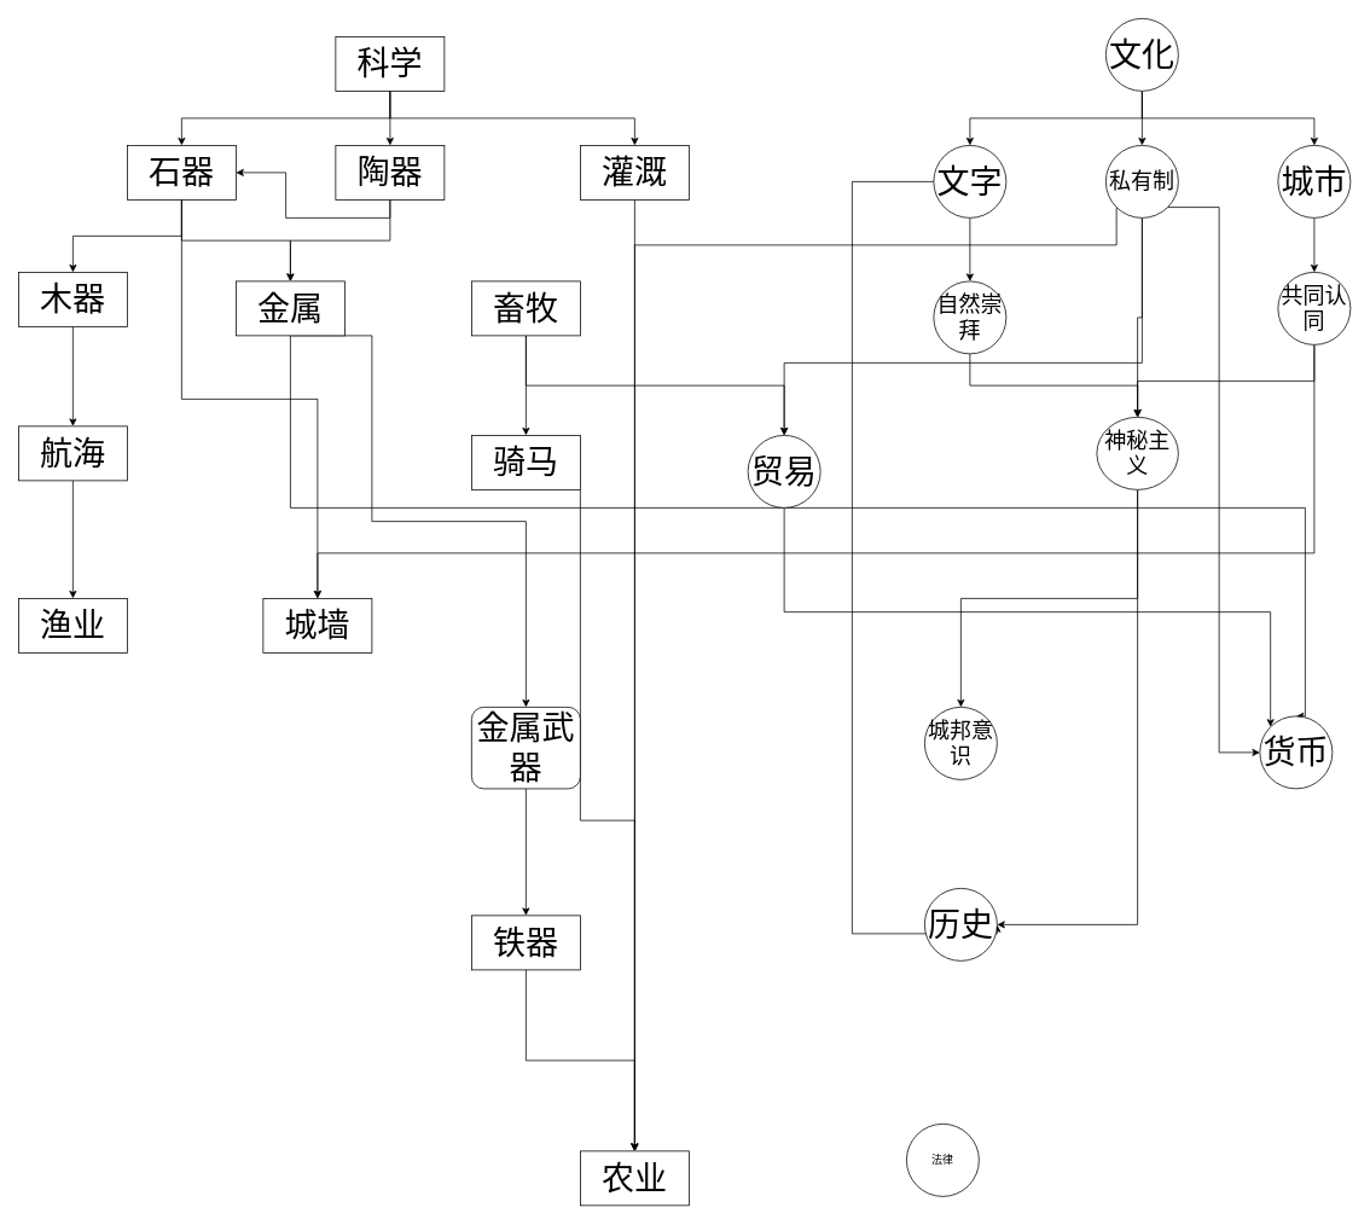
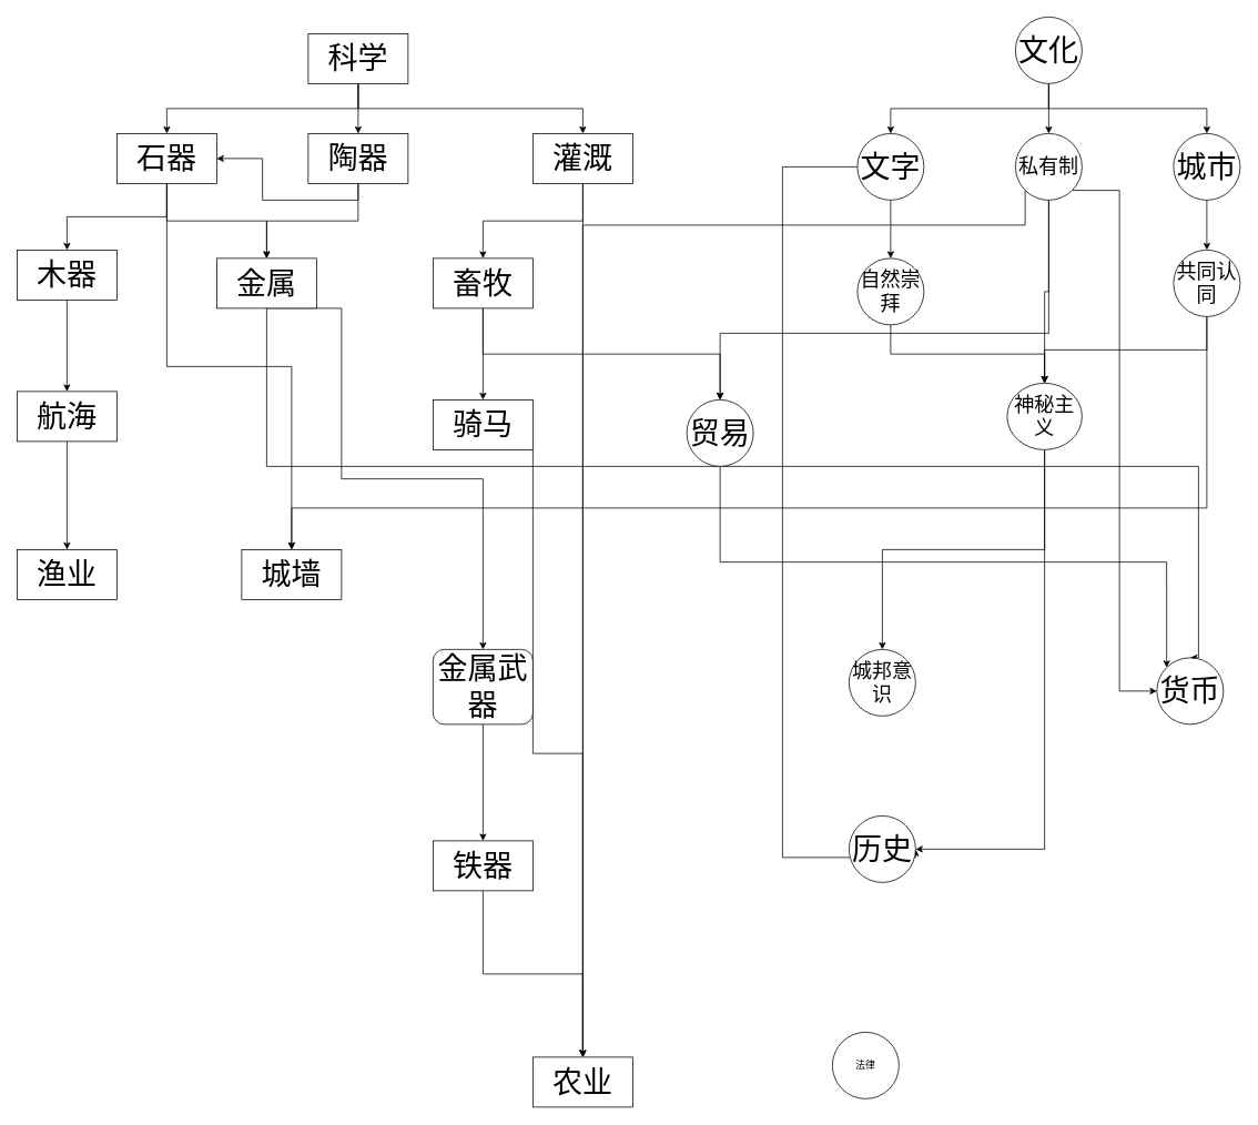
  <mxCell id="0" />
  <mxCell id="1" parent="0" />
  <mxCell id="2" style="edgeStyle=orthogonalEdgeStyle;rounded=0;orthogonalLoop=1;jettySize=auto;html=1;exitX=0.5;exitY=1;exitDx=0;exitDy=0;entryX=0.5;entryY=0;entryDx=0;entryDy=0;" edge="1" parent="1" source="5" target="22"><mxGeometry relative="1" as="geometry" /></mxCell>
  <mxCell id="3" style="edgeStyle=orthogonalEdgeStyle;rounded=0;orthogonalLoop=1;jettySize=auto;html=1;exitX=0.5;exitY=1;exitDx=0;exitDy=0;entryX=0.5;entryY=0;entryDx=0;entryDy=0;" edge="1" parent="1" source="5" target="24"><mxGeometry relative="1" as="geometry" /></mxCell>
  <mxCell id="4" style="edgeStyle=orthogonalEdgeStyle;rounded=0;orthogonalLoop=1;jettySize=auto;html=1;exitX=0.5;exitY=1;exitDx=0;exitDy=0;entryX=0.5;entryY=0;entryDx=0;entryDy=0;" edge="1" parent="1" source="5" target="60"><mxGeometry relative="1" as="geometry" /></mxCell>
  <mxCell id="5" value="&lt;font style=&quot;font-size: 36px;&quot;&gt;文化&lt;/font&gt;" style="ellipse;whiteSpace=wrap;html=1;" vertex="1" parent="1"><mxGeometry x="1220" y="20" width="80" height="80" as="geometry" /></mxCell>
  <mxCell id="6" style="edgeStyle=orthogonalEdgeStyle;rounded=0;orthogonalLoop=1;jettySize=auto;html=1;exitX=0.5;exitY=1;exitDx=0;exitDy=0;entryX=0.5;entryY=0;entryDx=0;entryDy=0;" edge="1" parent="1" source="9" target="27"><mxGeometry relative="1" as="geometry" /></mxCell>
  <mxCell id="7" style="edgeStyle=orthogonalEdgeStyle;rounded=0;orthogonalLoop=1;jettySize=auto;html=1;entryX=0.5;entryY=0;entryDx=0;entryDy=0;exitX=0.5;exitY=1;exitDx=0;exitDy=0;" edge="1" parent="1" source="9" target="42"><mxGeometry relative="1" as="geometry"><mxPoint x="200" y="350" as="sourcePoint" /></mxGeometry></mxCell>
  <mxCell id="8" style="edgeStyle=orthogonalEdgeStyle;rounded=0;orthogonalLoop=1;jettySize=auto;html=1;exitX=0.5;exitY=1;exitDx=0;exitDy=0;entryX=0.5;entryY=0;entryDx=0;entryDy=0;" edge="1" parent="1" source="9" target="45"><mxGeometry relative="1" as="geometry" /></mxCell>
  <mxCell id="9" value="&lt;font style=&quot;font-size: 36px;&quot;&gt;石器&lt;/font&gt;" style="whiteSpace=wrap;html=1;" vertex="1" parent="1"><mxGeometry x="140" y="160" width="120" height="60" as="geometry" /></mxCell>
  <mxCell id="10" style="edgeStyle=orthogonalEdgeStyle;rounded=0;orthogonalLoop=1;jettySize=auto;html=1;exitX=0.5;exitY=1;exitDx=0;exitDy=0;entryX=0.5;entryY=0;entryDx=0;entryDy=0;" edge="1" parent="1" source="12" target="27"><mxGeometry relative="1" as="geometry" /></mxCell>
  <mxCell id="11" style="edgeStyle=orthogonalEdgeStyle;rounded=0;orthogonalLoop=1;jettySize=auto;html=1;exitX=0.5;exitY=1;exitDx=0;exitDy=0;" edge="1" parent="1" source="12" target="9"><mxGeometry relative="1" as="geometry" /></mxCell>
  <mxCell id="12" value="&lt;font style=&quot;font-size: 36px;&quot;&gt;陶器&lt;/font&gt;" style="whiteSpace=wrap;html=1;" vertex="1" parent="1"><mxGeometry x="370" y="160" width="120" height="60" as="geometry" /></mxCell>
+ <mxCell id="13" style="edgeStyle=orthogonalEdgeStyle;rounded=0;orthogonalLoop=1;jettySize=auto;html=1;exitX=0.5;exitY=1;exitDx=0;exitDy=0;entryX=0.5;entryY=0;entryDx=0;entryDy=0;" edge="1" parent="1" source="15" target="30"><mxGeometry relative="1" as="geometry" /></mxCell>
  <mxCell id="14" style="edgeStyle=orthogonalEdgeStyle;rounded=0;orthogonalLoop=1;jettySize=auto;html=1;exitX=0.5;exitY=1;exitDx=0;exitDy=0;entryX=0.5;entryY=0;entryDx=0;entryDy=0;" edge="1" parent="1" source="15" target="50"><mxGeometry relative="1" as="geometry" /></mxCell>
  <mxCell id="15" value="&lt;font style=&quot;font-size: 36px;&quot;&gt;灌溉&lt;/font&gt;" style="whiteSpace=wrap;html=1;" vertex="1" parent="1"><mxGeometry x="640" y="160" width="120" height="60" as="geometry" /></mxCell>
  <mxCell id="16" style="edgeStyle=orthogonalEdgeStyle;rounded=0;orthogonalLoop=1;jettySize=auto;html=1;exitX=0.5;exitY=1;exitDx=0;exitDy=0;" edge="1" parent="1" source="19" target="9"><mxGeometry relative="1" as="geometry" /></mxCell>
  <mxCell id="17" style="edgeStyle=orthogonalEdgeStyle;rounded=0;orthogonalLoop=1;jettySize=auto;html=1;exitX=0.5;exitY=1;exitDx=0;exitDy=0;entryX=0.5;entryY=0;entryDx=0;entryDy=0;" edge="1" parent="1" source="19" target="15"><mxGeometry relative="1" as="geometry" /></mxCell>
  <mxCell id="18" style="edgeStyle=orthogonalEdgeStyle;rounded=0;orthogonalLoop=1;jettySize=auto;html=1;exitX=0.5;exitY=1;exitDx=0;exitDy=0;entryX=0.5;entryY=0;entryDx=0;entryDy=0;" edge="1" parent="1" source="19" target="12"><mxGeometry relative="1" as="geometry" /></mxCell>
  <mxCell id="19" value="&lt;font style=&quot;font-size: 36px;&quot;&gt;科学&lt;/font&gt;" style="whiteSpace=wrap;html=1;" vertex="1" parent="1"><mxGeometry x="370" y="40" width="120" height="60" as="geometry" /></mxCell>
  <mxCell id="20" style="edgeStyle=orthogonalEdgeStyle;rounded=0;orthogonalLoop=1;jettySize=auto;html=1;exitX=0.5;exitY=1;exitDx=0;exitDy=0;entryX=0.5;entryY=0;entryDx=0;entryDy=0;" edge="1" parent="1" source="22" target="32"><mxGeometry relative="1" as="geometry" /></mxCell>
  <mxCell id="21" style="edgeStyle=orthogonalEdgeStyle;rounded=0;orthogonalLoop=1;jettySize=auto;html=1;exitX=0;exitY=0.5;exitDx=0;exitDy=0;entryX=1;entryY=0.5;entryDx=0;entryDy=0;" edge="1" parent="1" source="22" target="61"><mxGeometry relative="1" as="geometry"><Array as="points"><mxPoint x="940" y="200" /><mxPoint x="940" y="1030" /></Array></mxGeometry></mxCell>
  <mxCell id="22" value="&lt;font style=&quot;font-size: 36px;&quot;&gt;文字&lt;/font&gt;" style="ellipse;whiteSpace=wrap;html=1;" vertex="1" parent="1"><mxGeometry x="1030" y="160" width="80" height="80" as="geometry" /></mxCell>
  <mxCell id="23" style="edgeStyle=orthogonalEdgeStyle;rounded=0;orthogonalLoop=1;jettySize=auto;html=1;exitX=0.5;exitY=1;exitDx=0;exitDy=0;" edge="1" parent="1" source="24" target="37"><mxGeometry relative="1" as="geometry" /></mxCell>
  <mxCell id="24" value="&lt;font style=&quot;font-size: 36px;&quot;&gt;城市&lt;/font&gt;" style="ellipse;whiteSpace=wrap;html=1;" vertex="1" parent="1"><mxGeometry x="1410" y="160" width="80" height="80" as="geometry" /></mxCell>
  <mxCell id="25" style="edgeStyle=orthogonalEdgeStyle;rounded=0;orthogonalLoop=1;jettySize=auto;html=1;exitX=0.5;exitY=1;exitDx=0;exitDy=0;" edge="1" parent="1" source="27" target="49"><mxGeometry relative="1" as="geometry"><Array as="points"><mxPoint x="410" y="370" /><mxPoint x="410" y="575" /><mxPoint x="580" y="575" /></Array></mxGeometry></mxCell>
  <mxCell id="26" style="edgeStyle=orthogonalEdgeStyle;rounded=0;orthogonalLoop=1;jettySize=auto;html=1;exitX=0.5;exitY=1;exitDx=0;exitDy=0;entryX=0.5;entryY=0;entryDx=0;entryDy=0;" edge="1" parent="1" target="54"><mxGeometry relative="1" as="geometry"><mxPoint x="320" y="350" as="sourcePoint" /><mxPoint x="1440" y="620" as="targetPoint" /><Array as="points"><mxPoint x="320" y="560" /><mxPoint x="1440" y="560" /></Array></mxGeometry></mxCell>
  <mxCell id="27" value="&lt;font style=&quot;font-size: 36px;&quot;&gt;金属&lt;/font&gt;" style="whiteSpace=wrap;html=1;" vertex="1" parent="1"><mxGeometry x="260" y="310" width="120" height="60" as="geometry" /></mxCell>
  <mxCell id="28" style="edgeStyle=orthogonalEdgeStyle;rounded=0;orthogonalLoop=1;jettySize=auto;html=1;exitX=0.5;exitY=1;exitDx=0;exitDy=0;entryX=0.5;entryY=0;entryDx=0;entryDy=0;" edge="1" parent="1" source="30" target="34"><mxGeometry relative="1" as="geometry" /></mxCell>
  <mxCell id="29" style="edgeStyle=orthogonalEdgeStyle;rounded=0;orthogonalLoop=1;jettySize=auto;html=1;exitX=0.5;exitY=1;exitDx=0;exitDy=0;entryX=0.5;entryY=0;entryDx=0;entryDy=0;" edge="1" parent="1" source="30" target="44"><mxGeometry relative="1" as="geometry" /></mxCell>
  <mxCell id="30" value="&lt;font style=&quot;font-size: 36px;&quot;&gt;畜牧&lt;/font&gt;" style="whiteSpace=wrap;html=1;" vertex="1" parent="1"><mxGeometry x="520" y="310" width="120" height="60" as="geometry" /></mxCell>
  <mxCell id="31" style="edgeStyle=orthogonalEdgeStyle;rounded=0;orthogonalLoop=1;jettySize=auto;html=1;exitX=0.5;exitY=1;exitDx=0;exitDy=0;entryX=0.5;entryY=0;entryDx=0;entryDy=0;" edge="1" parent="1" source="32" target="40"><mxGeometry relative="1" as="geometry" /></mxCell>
  <mxCell id="32" value="&lt;font style=&quot;font-size: 24px;&quot;&gt;自然崇拜&lt;/font&gt;" style="ellipse;whiteSpace=wrap;html=1;" vertex="1" parent="1"><mxGeometry x="1030" y="310" width="80" height="80" as="geometry" /></mxCell>
  <mxCell id="33" style="edgeStyle=orthogonalEdgeStyle;rounded=0;orthogonalLoop=1;jettySize=auto;html=1;exitX=0.5;exitY=1;exitDx=0;exitDy=0;entryX=0;entryY=0;entryDx=0;entryDy=0;" edge="1" parent="1" source="34" target="54"><mxGeometry relative="1" as="geometry" /></mxCell>
  <mxCell id="34" value="&lt;font style=&quot;font-size: 36px;&quot;&gt;贸易&lt;/font&gt;" style="ellipse;whiteSpace=wrap;html=1;" vertex="1" parent="1"><mxGeometry x="825" y="480" width="80" height="80" as="geometry" /></mxCell>
  <mxCell id="35" style="edgeStyle=orthogonalEdgeStyle;rounded=0;orthogonalLoop=1;jettySize=auto;html=1;exitX=0.5;exitY=1;exitDx=0;exitDy=0;entryX=0.5;entryY=0;entryDx=0;entryDy=0;" edge="1" parent="1" source="37" target="40"><mxGeometry relative="1" as="geometry"><Array as="points"><mxPoint x="1450" y="420" /><mxPoint x="1255" y="420" /></Array></mxGeometry></mxCell>
  <mxCell id="36" style="edgeStyle=orthogonalEdgeStyle;rounded=0;orthogonalLoop=1;jettySize=auto;html=1;exitX=0.5;exitY=1;exitDx=0;exitDy=0;entryX=0.5;entryY=0;entryDx=0;entryDy=0;" edge="1" parent="1" source="37" target="45"><mxGeometry relative="1" as="geometry"><Array as="points"><mxPoint x="1450" y="610" /><mxPoint x="350" y="610" /></Array></mxGeometry></mxCell>
  <mxCell id="37" value="&lt;font style=&quot;font-size: 24px;&quot;&gt;共同认同&lt;/font&gt;" style="ellipse;whiteSpace=wrap;html=1;" vertex="1" parent="1"><mxGeometry x="1410" y="300" width="80" height="80" as="geometry" /></mxCell>
  <mxCell id="38" style="edgeStyle=orthogonalEdgeStyle;rounded=0;orthogonalLoop=1;jettySize=auto;html=1;exitX=0.5;exitY=1;exitDx=0;exitDy=0;entryX=0.5;entryY=0;entryDx=0;entryDy=0;" edge="1" parent="1" source="40" target="55"><mxGeometry relative="1" as="geometry" /></mxCell>
  <mxCell id="39" style="edgeStyle=orthogonalEdgeStyle;rounded=0;orthogonalLoop=1;jettySize=auto;html=1;exitX=0.5;exitY=1;exitDx=0;exitDy=0;entryX=1;entryY=0.5;entryDx=0;entryDy=0;" edge="1" parent="1" source="40" target="61"><mxGeometry relative="1" as="geometry" /></mxCell>
  <mxCell id="40" value="神秘主义" style="ellipse;whiteSpace=wrap;html=1;fontSize=24;" vertex="1" parent="1"><mxGeometry x="1210" y="460" width="90" height="80" as="geometry" /></mxCell>
  <mxCell id="41" style="edgeStyle=orthogonalEdgeStyle;rounded=0;orthogonalLoop=1;jettySize=auto;html=1;exitX=0.5;exitY=1;exitDx=0;exitDy=0;" edge="1" parent="1" source="42" target="47"><mxGeometry relative="1" as="geometry" /></mxCell>
  <mxCell id="42" value="&lt;font style=&quot;font-size: 36px;&quot;&gt;木器&lt;/font&gt;" style="whiteSpace=wrap;html=1;" vertex="1" parent="1"><mxGeometry x="20" y="300" width="120" height="60" as="geometry" /></mxCell>
  <mxCell id="43" style="edgeStyle=orthogonalEdgeStyle;rounded=0;orthogonalLoop=1;jettySize=auto;html=1;exitX=1;exitY=1;exitDx=0;exitDy=0;entryX=0.5;entryY=0;entryDx=0;entryDy=0;" edge="1" parent="1" source="44" target="50"><mxGeometry relative="1" as="geometry" /></mxCell>
  <mxCell id="44" value="&lt;font style=&quot;font-size: 36px;&quot;&gt;骑马&lt;/font&gt;" style="whiteSpace=wrap;html=1;" vertex="1" parent="1"><mxGeometry x="520" y="480" width="120" height="60" as="geometry" /></mxCell>
  <mxCell id="45" value="&lt;font style=&quot;font-size: 36px;&quot;&gt;城墙&lt;/font&gt;" style="whiteSpace=wrap;html=1;" vertex="1" parent="1"><mxGeometry x="290" y="660" width="120" height="60" as="geometry" /></mxCell>
  <mxCell id="46" style="edgeStyle=orthogonalEdgeStyle;rounded=0;orthogonalLoop=1;jettySize=auto;html=1;exitX=0.5;exitY=1;exitDx=0;exitDy=0;entryX=0.5;entryY=0;entryDx=0;entryDy=0;" edge="1" parent="1" source="47" target="53"><mxGeometry relative="1" as="geometry" /></mxCell>
  <mxCell id="47" value="&lt;font style=&quot;font-size: 36px;&quot;&gt;航海&lt;/font&gt;" style="whiteSpace=wrap;html=1;" vertex="1" parent="1"><mxGeometry x="20" y="470" width="120" height="60" as="geometry" /></mxCell>
  <mxCell id="48" style="edgeStyle=orthogonalEdgeStyle;rounded=0;orthogonalLoop=1;jettySize=auto;html=1;exitX=0.5;exitY=1;exitDx=0;exitDy=0;entryX=0.5;entryY=0;entryDx=0;entryDy=0;" edge="1" parent="1" source="49" target="52"><mxGeometry relative="1" as="geometry" /></mxCell>
  <mxCell id="49" value="&lt;font style=&quot;font-size: 36px;&quot;&gt;金属武器&lt;/font&gt;" style="rounded=1;whiteSpace=wrap;html=1;" vertex="1" parent="1"><mxGeometry x="520" y="780" width="120" height="90" as="geometry" /></mxCell>
  <mxCell id="50" value="&lt;font style=&quot;font-size: 36px;&quot;&gt;农业&lt;/font&gt;" style="whiteSpace=wrap;html=1;" vertex="1" parent="1"><mxGeometry x="640" y="1270" width="120" height="60" as="geometry" /></mxCell>
  <mxCell id="51" style="edgeStyle=orthogonalEdgeStyle;rounded=0;orthogonalLoop=1;jettySize=auto;html=1;exitX=0.5;exitY=1;exitDx=0;exitDy=0;entryX=0.5;entryY=0;entryDx=0;entryDy=0;" edge="1" parent="1" source="52" target="50"><mxGeometry relative="1" as="geometry" /></mxCell>
  <mxCell id="52" value="&lt;font style=&quot;font-size: 36px;&quot;&gt;铁器&lt;/font&gt;" style="whiteSpace=wrap;html=1;" vertex="1" parent="1"><mxGeometry x="520" y="1010" width="120" height="60" as="geometry" /></mxCell>
  <mxCell id="53" value="&lt;font style=&quot;font-size: 36px;&quot;&gt;渔业&lt;/font&gt;" style="whiteSpace=wrap;html=1;" vertex="1" parent="1"><mxGeometry x="20" y="660" width="120" height="60" as="geometry" /></mxCell>
  <mxCell id="54" value="&lt;font style=&quot;font-size: 36px;&quot;&gt;货币&lt;/font&gt;" style="ellipse;whiteSpace=wrap;html=1;" vertex="1" parent="1"><mxGeometry x="1390" y="790" width="80" height="80" as="geometry" /></mxCell>
  <mxCell id="55" value="&lt;font style=&quot;font-size: 24px;&quot;&gt;城邦意识&lt;/font&gt;" style="ellipse;whiteSpace=wrap;html=1;" vertex="1" parent="1"><mxGeometry x="1020" y="780" width="80" height="80" as="geometry" /></mxCell>
  <mxCell id="56" style="edgeStyle=orthogonalEdgeStyle;rounded=0;orthogonalLoop=1;jettySize=auto;html=1;exitX=0.5;exitY=1;exitDx=0;exitDy=0;" edge="1" parent="1" source="60" target="34"><mxGeometry relative="1" as="geometry"><Array as="points"><mxPoint x="1260" y="400" /><mxPoint x="865" y="400" /></Array></mxGeometry></mxCell>
  <mxCell id="57" style="edgeStyle=orthogonalEdgeStyle;rounded=0;orthogonalLoop=1;jettySize=auto;html=1;exitX=0.5;exitY=1;exitDx=0;exitDy=0;entryX=0.5;entryY=0;entryDx=0;entryDy=0;" edge="1" parent="1" source="60" target="40"><mxGeometry relative="1" as="geometry" /></mxCell>
  <mxCell id="58" style="edgeStyle=orthogonalEdgeStyle;rounded=0;orthogonalLoop=1;jettySize=auto;html=1;exitX=0;exitY=1;exitDx=0;exitDy=0;" edge="1" parent="1" source="60" target="50"><mxGeometry relative="1" as="geometry"><Array as="points"><mxPoint x="1232" y="270" /><mxPoint x="700" y="270" /></Array></mxGeometry></mxCell>
  <mxCell id="59" style="edgeStyle=orthogonalEdgeStyle;rounded=0;orthogonalLoop=1;jettySize=auto;html=1;exitX=1;exitY=1;exitDx=0;exitDy=0;entryX=0;entryY=0.5;entryDx=0;entryDy=0;" edge="1" parent="1" source="60" target="54"><mxGeometry relative="1" as="geometry" /></mxCell>
  <mxCell id="60" value="&lt;font style=&quot;font-size: 24px;&quot;&gt;私有制&lt;/font&gt;" style="ellipse;whiteSpace=wrap;html=1;" vertex="1" parent="1"><mxGeometry x="1220" y="160" width="80" height="80" as="geometry" /></mxCell>
  <mxCell id="61" value="&lt;font style=&quot;font-size: 36px;&quot;&gt;历史&lt;/font&gt;" style="ellipse;whiteSpace=wrap;html=1;" vertex="1" parent="1"><mxGeometry x="1020" y="980" width="80" height="80" as="geometry" /></mxCell>
  <mxCell id="62" value="法律" style="ellipse;whiteSpace=wrap;html=1;" vertex="1" parent="1"><mxGeometry x="1000" y="1240" width="80" height="80" as="geometry" /></mxCell>
